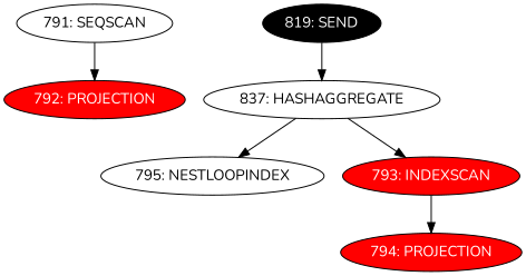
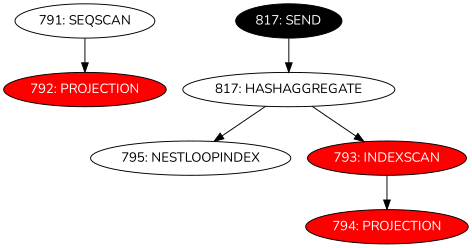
  digraph {
    fontname=Nunito
    node [fontname=Nunito fontcolor=white style=filled]
    edge [fontname=Nunito]
    n1 [label="791: SEQSCAN" fontcolor="" style=""]
    n2 [fillcolor=red label="792: PROJECTION"]
    n3 [label="795: NESTLOOPINDEX" fontcolor="" style=""]
    n4 [fillcolor=red label="793: INDEXSCAN"]
    n5 [fillcolor=red label="794: PROJECTION"]
-   n6 [label="837: HASHAGGREGATE" fontcolor="" style=""]
-   n7 [fillcolor=black label="819: SEND"]
+   n6 [label="817: HASHAGGREGATE" fontcolor="" style=""]
+   n7 [fillcolor=black label="817: SEND"]
    n1 -> n2
    n4 -> n5
    n6 -> n3
    n6 -> n4
    n7 -> n6
  }
